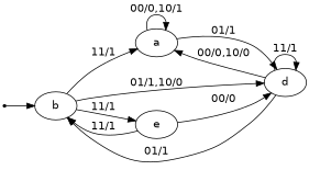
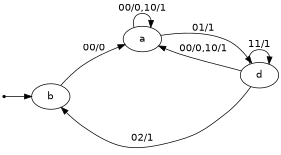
  digraph {
    fontname="DejaVu Sans"
    rankdir=LR
    node [fontname="DejaVu Sans"]
    edge [fontname="DejaVu Sans"]
    INIT [shape=point]
    n2 [label=b]
    n3 [label=a]
    n4 [label=d]
-   n5 [label=e]
    INIT -> n2
-   n2 -> n3 [label="11/1"]
-   n2 -> n4 [label="01/1,10/0"]
-   n2 -> n5 [label="11/1"]
+   n2 -> n3 [label="00/0"]
    n3 -> n3 [label="00/0,10/1"]
    n3 -> n4 [label="01/1"]
-   n4 -> n2 [label="01/1"]
-   n4 -> n3 [label="00/0,10/0"]
+   n4 -> n2 [label="02/1"]
+   n4 -> n3 [label="00/0,10/1"]
    n4 -> n4 [label="11/1"]
-   n5 -> n2 [label="11/1"]
-   n5 -> n4 [label="00/0"]
  }
